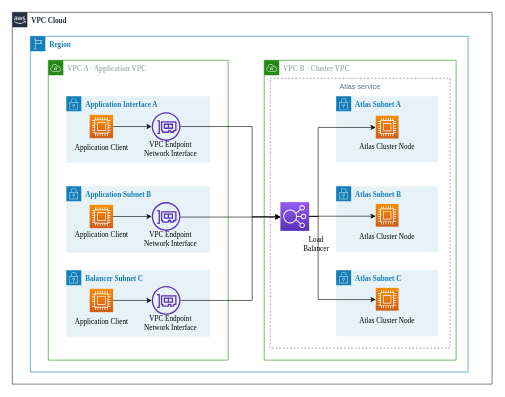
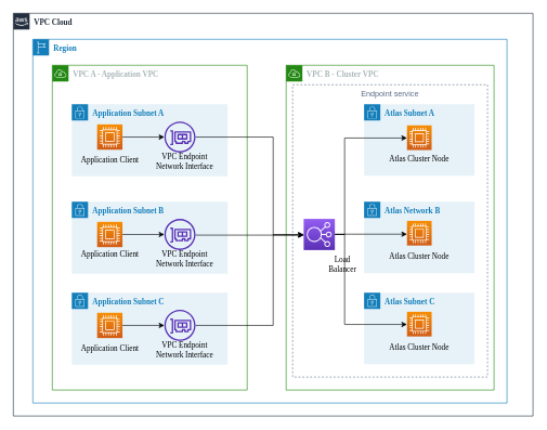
  <mxCell id="0" />
  <mxCell id="1" parent="0" />
  <mxCell id="2" value="&lt;font face=&quot;Akzidenz-Grotesk&quot;&gt;&lt;b&gt;VPC Cloud&lt;/b&gt;&lt;/font&gt;" style="points=[[0,0],[0.25,0],[0.5,0],[0.75,0],[1,0],[1,0.25],[1,0.5],[1,0.75],[1,1],[0.75,1],[0.5,1],[0.25,1],[0,1],[0,0.75],[0,0.5],[0,0.25]];outlineConnect=0;gradientColor=none;html=1;whiteSpace=wrap;fontSize=12;fontStyle=0;shape=mxgraph.aws4.group;grIcon=mxgraph.aws4.group_aws_cloud_alt;strokeColor=#232F3E;fillColor=none;verticalAlign=top;align=left;spacingLeft=30;fontColor=#232F3E;dashed=0;" parent="1" vertex="1"><mxGeometry x="20" y="20" width="800" height="620" as="geometry" /></mxCell>
  <mxCell id="3" value="&lt;b&gt;Region&lt;/b&gt;" style="points=[[0,0],[0.25,0],[0.5,0],[0.75,0],[1,0],[1,0.25],[1,0.5],[1,0.75],[1,1],[0.75,1],[0.5,1],[0.25,1],[0,1],[0,0.75],[0,0.5],[0,0.25]];outlineConnect=0;gradientColor=none;html=1;whiteSpace=wrap;fontSize=12;fontStyle=0;shape=mxgraph.aws4.group;grIcon=mxgraph.aws4.group_region;strokeColor=#147EBA;fillColor=none;verticalAlign=top;align=left;spacingLeft=30;fontColor=#147EBA;dashed=0;fontFamily=Akzidenz-Grotesk;FType=w;" parent="1" vertex="1"><mxGeometry x="50" y="60" width="730" height="560" as="geometry" /></mxCell>
  <mxCell id="4" value="&lt;b&gt;&lt;font face=&quot;Akzidenz-Grotesk&quot;&gt;VPC B - Cluster VPC&lt;/font&gt;&lt;/b&gt;" style="points=[[0,0],[0.25,0],[0.5,0],[0.75,0],[1,0],[1,0.25],[1,0.5],[1,0.75],[1,1],[0.75,1],[0.5,1],[0.25,1],[0,1],[0,0.75],[0,0.5],[0,0.25]];outlineConnect=0;gradientColor=none;html=1;whiteSpace=wrap;fontSize=12;fontStyle=0;shape=mxgraph.aws4.group;grIcon=mxgraph.aws4.group_vpc;strokeColor=#248814;fillColor=none;verticalAlign=top;align=left;spacingLeft=30;fontColor=#AAB7B8;dashed=0;" parent="1" vertex="1"><mxGeometry x="440" y="100" width="320" height="500" as="geometry" /></mxCell>
- <mxCell id="5" value="Atlas service" style="fillColor=none;strokeColor=#5A6C86;dashed=1;verticalAlign=top;fontStyle=0;fontColor=#5A6C86;fontFamily=Helvetica;FType=g;" parent="1" vertex="1"><mxGeometry x="450" y="130" width="300" height="450" as="geometry" /></mxCell>
+ <mxCell id="5" value="Endpoint service" style="fillColor=none;strokeColor=#5A6C86;dashed=1;verticalAlign=top;fontStyle=0;fontColor=#5A6C86;fontFamily=Helvetica;FType=g;" parent="1" vertex="1"><mxGeometry x="450" y="130" width="300" height="450" as="geometry" /></mxCell>
  <mxCell id="6" value="&lt;b&gt;&lt;font face=&quot;Akzidenz-Grotesk&quot;&gt;VPC A - Application VPC&lt;/font&gt;&lt;/b&gt;" style="points=[[0,0],[0.25,0],[0.5,0],[0.75,0],[1,0],[1,0.25],[1,0.5],[1,0.75],[1,1],[0.75,1],[0.5,1],[0.25,1],[0,1],[0,0.75],[0,0.5],[0,0.25]];outlineConnect=0;gradientColor=none;html=1;whiteSpace=wrap;fontSize=12;fontStyle=0;shape=mxgraph.aws4.group;grIcon=mxgraph.aws4.group_vpc;strokeColor=#248814;fillColor=none;verticalAlign=top;align=left;spacingLeft=30;fontColor=#AAB7B8;dashed=0;" parent="1" vertex="1"><mxGeometry x="80" y="100" width="300" height="500" as="geometry" /></mxCell>
- <mxCell id="7" value="&lt;b&gt;&lt;font face=&quot;Akzidenz-Grotesk&quot;&gt;Application Interface A&lt;/font&gt;&lt;br&gt;&lt;/b&gt;" style="points=[[0,0],[0.25,0],[0.5,0],[0.75,0],[1,0],[1,0.25],[1,0.5],[1,0.75],[1,1],[0.75,1],[0.5,1],[0.25,1],[0,1],[0,0.75],[0,0.5],[0,0.25]];outlineConnect=0;gradientColor=none;html=1;whiteSpace=wrap;fontSize=12;fontStyle=0;shape=mxgraph.aws4.group;grIcon=mxgraph.aws4.group_security_group;grStroke=0;strokeColor=#147EBA;fillColor=#E6F2F8;verticalAlign=top;align=left;spacingLeft=30;fontColor=#147EBA;dashed=0;" parent="1" vertex="1"><mxGeometry x="110" y="160" width="240" height="111" as="geometry" /></mxCell>
+ <mxCell id="7" value="&lt;b&gt;&lt;font face=&quot;Akzidenz-Grotesk&quot;&gt;Application Subnet A&lt;/font&gt;&lt;br&gt;&lt;/b&gt;" style="points=[[0,0],[0.25,0],[0.5,0],[0.75,0],[1,0],[1,0.25],[1,0.5],[1,0.75],[1,1],[0.75,1],[0.5,1],[0.25,1],[0,1],[0,0.75],[0,0.5],[0,0.25]];outlineConnect=0;gradientColor=none;html=1;whiteSpace=wrap;fontSize=12;fontStyle=0;shape=mxgraph.aws4.group;grIcon=mxgraph.aws4.group_security_group;grStroke=0;strokeColor=#147EBA;fillColor=#E6F2F8;verticalAlign=top;align=left;spacingLeft=30;fontColor=#147EBA;dashed=0;" parent="1" vertex="1"><mxGeometry x="110" y="160" width="240" height="111" as="geometry" /></mxCell>
  <mxCell id="8" value="&lt;b&gt;&lt;font face=&quot;Akzidenz-Grotesk&quot;&gt;Atlas Subnet A&lt;/font&gt;&lt;/b&gt;" style="points=[[0,0],[0.25,0],[0.5,0],[0.75,0],[1,0],[1,0.25],[1,0.5],[1,0.75],[1,1],[0.75,1],[0.5,1],[0.25,1],[0,1],[0,0.75],[0,0.5],[0,0.25]];outlineConnect=0;gradientColor=none;html=1;whiteSpace=wrap;fontSize=12;fontStyle=0;shape=mxgraph.aws4.group;grIcon=mxgraph.aws4.group_security_group;grStroke=0;strokeColor=#147EBA;fillColor=#E6F2F8;verticalAlign=top;align=left;spacingLeft=30;fontColor=#147EBA;dashed=0;" parent="1" vertex="1"><mxGeometry x="560" y="160" width="170" height="110" as="geometry" /></mxCell>
  <mxCell id="9" value="" style="edgeStyle=orthogonalEdgeStyle;rounded=0;orthogonalLoop=1;jettySize=auto;html=1;" parent="1" source="10" target="12" edge="1"><mxGeometry relative="1" as="geometry" /></mxCell>
  <mxCell id="10" value="" style="outlineConnect=0;fontColor=#232F3E;gradientColor=#F78E04;gradientDirection=north;fillColor=#D05C17;strokeColor=#ffffff;dashed=0;verticalLabelPosition=bottom;verticalAlign=top;align=center;html=1;fontSize=12;fontStyle=0;aspect=fixed;shape=mxgraph.aws4.resourceIcon;resIcon=mxgraph.aws4.compute;" parent="1" vertex="1"><mxGeometry x="149" y="191" width="39" height="39" as="geometry" /></mxCell>
  <mxCell id="11" style="edgeStyle=orthogonalEdgeStyle;rounded=0;orthogonalLoop=1;jettySize=auto;html=1;" edge="1" parent="1" source="12" target="14"><mxGeometry relative="1" as="geometry"><Array as="points"><mxPoint x="420" y="211" /><mxPoint x="420" y="361" /></Array></mxGeometry></mxCell>
  <mxCell id="12" value="" style="outlineConnect=0;fontColor=#232F3E;gradientColor=none;fillColor=#5A30B5;strokeColor=none;dashed=0;verticalLabelPosition=bottom;verticalAlign=top;align=center;html=1;fontSize=12;fontStyle=0;aspect=fixed;pointerEvents=1;shape=mxgraph.aws4.elastic_network_interface;" parent="1" vertex="1"><mxGeometry x="252.48" y="186.5" width="48" height="48" as="geometry" /></mxCell>
  <mxCell id="13" style="edgeStyle=orthogonalEdgeStyle;rounded=0;orthogonalLoop=1;jettySize=auto;html=1;" edge="1" parent="1" source="14" target="15"><mxGeometry relative="1" as="geometry"><Array as="points"><mxPoint x="530" y="361" /><mxPoint x="530" y="212" /></Array></mxGeometry></mxCell>
  <mxCell id="14" value="" style="outlineConnect=0;fontColor=#232F3E;gradientColor=#945DF2;gradientDirection=north;fillColor=#5A30B5;strokeColor=#ffffff;dashed=0;verticalLabelPosition=bottom;verticalAlign=top;align=center;html=1;fontSize=12;fontStyle=0;aspect=fixed;shape=mxgraph.aws4.resourceIcon;resIcon=mxgraph.aws4.elastic_load_balancing;" parent="1" vertex="1"><mxGeometry x="467" y="336.5" width="48" height="48" as="geometry" /></mxCell>
  <mxCell id="15" value="" style="outlineConnect=0;fontColor=#232F3E;gradientColor=#F78E04;gradientDirection=north;fillColor=#D05C17;strokeColor=#ffffff;dashed=0;verticalLabelPosition=bottom;verticalAlign=top;align=center;html=1;fontSize=12;fontStyle=0;aspect=fixed;shape=mxgraph.aws4.resourceIcon;resIcon=mxgraph.aws4.compute;" parent="1" vertex="1"><mxGeometry x="626" y="192.5" width="38" height="38" as="geometry" /></mxCell>
  <mxCell id="16" value="&lt;font face=&quot;Akzidenz-Grotesk&quot;&gt;Atlas Cluster Node&lt;/font&gt;" style="text;html=1;strokeColor=none;fillColor=none;align=center;verticalAlign=middle;whiteSpace=wrap;rounded=0;" parent="1" vertex="1"><mxGeometry x="580" y="230" width="130" height="30" as="geometry" /></mxCell>
  <mxCell id="17" value="&lt;font face=&quot;Akzidenz-Grotesk&quot;&gt;Application Client&lt;/font&gt;" style="text;html=1;strokeColor=none;fillColor=none;align=center;verticalAlign=middle;whiteSpace=wrap;rounded=0;" parent="1" vertex="1"><mxGeometry x="118.5" y="231" width="100" height="30" as="geometry" /></mxCell>
  <mxCell id="18" value="&lt;font face=&quot;Akzidenz-Grotesk&quot;&gt;VPC Endpoint Network Interface&lt;/font&gt;" style="text;html=1;strokeColor=none;fillColor=none;align=center;verticalAlign=middle;whiteSpace=wrap;rounded=0;" parent="1" vertex="1"><mxGeometry x="232" y="237.5" width="104" height="20" as="geometry" /></mxCell>
  <mxCell id="19" value="&lt;font face=&quot;Akzidenz-Grotesk&quot;&gt;Load Balancer&lt;/font&gt;" style="text;html=1;strokeColor=none;fillColor=none;align=center;verticalAlign=middle;whiteSpace=wrap;rounded=0;" parent="1" vertex="1"><mxGeometry x="500" y="395.75" width="54" height="23.25" as="geometry" /></mxCell>
  <mxCell id="20" value="&lt;b&gt;&lt;font face=&quot;Akzidenz-Grotesk&quot;&gt;Application Subnet B&lt;/font&gt;&lt;br&gt;&lt;/b&gt;" style="points=[[0,0],[0.25,0],[0.5,0],[0.75,0],[1,0],[1,0.25],[1,0.5],[1,0.75],[1,1],[0.75,1],[0.5,1],[0.25,1],[0,1],[0,0.75],[0,0.5],[0,0.25]];outlineConnect=0;gradientColor=none;html=1;whiteSpace=wrap;fontSize=12;fontStyle=0;shape=mxgraph.aws4.group;grIcon=mxgraph.aws4.group_security_group;grStroke=0;strokeColor=#147EBA;fillColor=#E6F2F8;verticalAlign=top;align=left;spacingLeft=30;fontColor=#147EBA;dashed=0;" vertex="1" parent="1"><mxGeometry x="110" y="310" width="240" height="111" as="geometry" /></mxCell>
  <mxCell id="21" value="" style="edgeStyle=orthogonalEdgeStyle;rounded=0;orthogonalLoop=1;jettySize=auto;html=1;" edge="1" parent="1" source="22" target="24"><mxGeometry relative="1" as="geometry" /></mxCell>
  <mxCell id="22" value="" style="outlineConnect=0;fontColor=#232F3E;gradientColor=#F78E04;gradientDirection=north;fillColor=#D05C17;strokeColor=#ffffff;dashed=0;verticalLabelPosition=bottom;verticalAlign=top;align=center;html=1;fontSize=12;fontStyle=0;aspect=fixed;shape=mxgraph.aws4.resourceIcon;resIcon=mxgraph.aws4.compute;" vertex="1" parent="1"><mxGeometry x="149" y="341" width="39" height="39" as="geometry" /></mxCell>
  <mxCell id="23" style="edgeStyle=orthogonalEdgeStyle;rounded=0;orthogonalLoop=1;jettySize=auto;html=1;" edge="1" parent="1"><mxGeometry relative="1" as="geometry"><mxPoint x="300.48" y="361.5" as="sourcePoint" /><mxPoint x="467" y="361.5" as="targetPoint" /><Array as="points"><mxPoint x="430" y="362" /><mxPoint x="430" y="362" /></Array></mxGeometry></mxCell>
  <mxCell id="24" value="" style="outlineConnect=0;fontColor=#232F3E;gradientColor=none;fillColor=#5A30B5;strokeColor=none;dashed=0;verticalLabelPosition=bottom;verticalAlign=top;align=center;html=1;fontSize=12;fontStyle=0;aspect=fixed;pointerEvents=1;shape=mxgraph.aws4.elastic_network_interface;" vertex="1" parent="1"><mxGeometry x="252.48" y="336.5" width="48" height="48" as="geometry" /></mxCell>
  <mxCell id="25" value="&lt;font face=&quot;Akzidenz-Grotesk&quot;&gt;Application Client&lt;/font&gt;" style="text;html=1;strokeColor=none;fillColor=none;align=center;verticalAlign=middle;whiteSpace=wrap;rounded=0;" vertex="1" parent="1"><mxGeometry x="118.5" y="376" width="100" height="30" as="geometry" /></mxCell>
  <mxCell id="26" value="&lt;font face=&quot;Akzidenz-Grotesk&quot;&gt;VPC Endpoint Network Interface&lt;/font&gt;" style="text;html=1;strokeColor=none;fillColor=none;align=center;verticalAlign=middle;whiteSpace=wrap;rounded=0;" vertex="1" parent="1"><mxGeometry x="232" y="387.5" width="104" height="20" as="geometry" /></mxCell>
- <mxCell id="27" value="&lt;b&gt;&lt;font face=&quot;Akzidenz-Grotesk&quot;&gt;Balancer Subnet C&lt;/font&gt;&lt;br&gt;&lt;/b&gt;" style="points=[[0,0],[0.25,0],[0.5,0],[0.75,0],[1,0],[1,0.25],[1,0.5],[1,0.75],[1,1],[0.75,1],[0.5,1],[0.25,1],[0,1],[0,0.75],[0,0.5],[0,0.25]];outlineConnect=0;gradientColor=none;html=1;whiteSpace=wrap;fontSize=12;fontStyle=0;shape=mxgraph.aws4.group;grIcon=mxgraph.aws4.group_security_group;grStroke=0;strokeColor=#147EBA;fillColor=#E6F2F8;verticalAlign=top;align=left;spacingLeft=30;fontColor=#147EBA;dashed=0;" vertex="1" parent="1"><mxGeometry x="110" y="450" width="240" height="111" as="geometry" /></mxCell>
+ <mxCell id="27" value="&lt;b&gt;&lt;font face=&quot;Akzidenz-Grotesk&quot;&gt;Application Subnet C&lt;/font&gt;&lt;br&gt;&lt;/b&gt;" style="points=[[0,0],[0.25,0],[0.5,0],[0.75,0],[1,0],[1,0.25],[1,0.5],[1,0.75],[1,1],[0.75,1],[0.5,1],[0.25,1],[0,1],[0,0.75],[0,0.5],[0,0.25]];outlineConnect=0;gradientColor=none;html=1;whiteSpace=wrap;fontSize=12;fontStyle=0;shape=mxgraph.aws4.group;grIcon=mxgraph.aws4.group_security_group;grStroke=0;strokeColor=#147EBA;fillColor=#E6F2F8;verticalAlign=top;align=left;spacingLeft=30;fontColor=#147EBA;dashed=0;" vertex="1" parent="1"><mxGeometry x="110" y="450" width="240" height="111" as="geometry" /></mxCell>
  <mxCell id="28" value="" style="edgeStyle=orthogonalEdgeStyle;rounded=0;orthogonalLoop=1;jettySize=auto;html=1;" edge="1" parent="1" source="29" target="31"><mxGeometry relative="1" as="geometry" /></mxCell>
  <mxCell id="29" value="" style="outlineConnect=0;fontColor=#232F3E;gradientColor=#F78E04;gradientDirection=north;fillColor=#D05C17;strokeColor=#ffffff;dashed=0;verticalLabelPosition=bottom;verticalAlign=top;align=center;html=1;fontSize=12;fontStyle=0;aspect=fixed;shape=mxgraph.aws4.resourceIcon;resIcon=mxgraph.aws4.compute;" vertex="1" parent="1"><mxGeometry x="149" y="481" width="39" height="39" as="geometry" /></mxCell>
  <mxCell id="30" style="edgeStyle=orthogonalEdgeStyle;rounded=0;orthogonalLoop=1;jettySize=auto;html=1;" edge="1" parent="1" source="31" target="14"><mxGeometry relative="1" as="geometry"><Array as="points"><mxPoint x="420" y="501" /><mxPoint x="420" y="361" /></Array></mxGeometry></mxCell>
  <mxCell id="31" value="" style="outlineConnect=0;fontColor=#232F3E;gradientColor=none;fillColor=#5A30B5;strokeColor=none;dashed=0;verticalLabelPosition=bottom;verticalAlign=top;align=center;html=1;fontSize=12;fontStyle=0;aspect=fixed;pointerEvents=1;shape=mxgraph.aws4.elastic_network_interface;" vertex="1" parent="1"><mxGeometry x="252.48" y="476.5" width="48" height="48" as="geometry" /></mxCell>
  <mxCell id="32" value="&lt;font face=&quot;Akzidenz-Grotesk&quot;&gt;Application Client&lt;br&gt;&lt;/font&gt;" style="text;html=1;strokeColor=none;fillColor=none;align=center;verticalAlign=middle;whiteSpace=wrap;rounded=0;" vertex="1" parent="1"><mxGeometry x="118.5" y="521" width="100" height="30" as="geometry" /></mxCell>
  <mxCell id="33" value="&lt;font face=&quot;Akzidenz-Grotesk&quot;&gt;VPC Endpoint Network Interface&lt;/font&gt;" style="text;html=1;strokeColor=none;fillColor=none;align=center;verticalAlign=middle;whiteSpace=wrap;rounded=0;" vertex="1" parent="1"><mxGeometry x="232" y="527.5" width="104" height="20" as="geometry" /></mxCell>
- <mxCell id="34" value="&lt;b&gt;&lt;font face=&quot;Akzidenz-Grotesk&quot;&gt;Atlas Subnet B&lt;/font&gt;&lt;/b&gt;" style="points=[[0,0],[0.25,0],[0.5,0],[0.75,0],[1,0],[1,0.25],[1,0.5],[1,0.75],[1,1],[0.75,1],[0.5,1],[0.25,1],[0,1],[0,0.75],[0,0.5],[0,0.25]];outlineConnect=0;gradientColor=none;html=1;whiteSpace=wrap;fontSize=12;fontStyle=0;shape=mxgraph.aws4.group;grIcon=mxgraph.aws4.group_security_group;grStroke=0;strokeColor=#147EBA;fillColor=#E6F2F8;verticalAlign=top;align=left;spacingLeft=30;fontColor=#147EBA;dashed=0;" vertex="1" parent="1"><mxGeometry x="560" y="310" width="170" height="110" as="geometry" /></mxCell>
+ <mxCell id="34" value="&lt;b&gt;&lt;font face=&quot;Akzidenz-Grotesk&quot;&gt;Atlas Network B&lt;/font&gt;&lt;/b&gt;" style="points=[[0,0],[0.25,0],[0.5,0],[0.75,0],[1,0],[1,0.25],[1,0.5],[1,0.75],[1,1],[0.75,1],[0.5,1],[0.25,1],[0,1],[0,0.75],[0,0.5],[0,0.25]];outlineConnect=0;gradientColor=none;html=1;whiteSpace=wrap;fontSize=12;fontStyle=0;shape=mxgraph.aws4.group;grIcon=mxgraph.aws4.group_security_group;grStroke=0;strokeColor=#147EBA;fillColor=#E6F2F8;verticalAlign=top;align=left;spacingLeft=30;fontColor=#147EBA;dashed=0;" vertex="1" parent="1"><mxGeometry x="560" y="310" width="170" height="110" as="geometry" /></mxCell>
  <mxCell id="35" value="&lt;font face=&quot;Akzidenz-Grotesk&quot;&gt;Atlas Cluster Node&lt;/font&gt;" style="text;html=1;strokeColor=none;fillColor=none;align=center;verticalAlign=middle;whiteSpace=wrap;rounded=0;" vertex="1" parent="1"><mxGeometry x="580" y="380" width="130" height="30" as="geometry" /></mxCell>
  <mxCell id="36" value="" style="outlineConnect=0;fontColor=#232F3E;gradientColor=#F78E04;gradientDirection=north;fillColor=#D05C17;strokeColor=#ffffff;dashed=0;verticalLabelPosition=bottom;verticalAlign=top;align=center;html=1;fontSize=12;fontStyle=0;aspect=fixed;shape=mxgraph.aws4.resourceIcon;resIcon=mxgraph.aws4.compute;" vertex="1" parent="1"><mxGeometry x="626" y="339.5" width="38" height="38" as="geometry" /></mxCell>
  <mxCell id="37" value="&lt;b&gt;&lt;font face=&quot;Akzidenz-Grotesk&quot;&gt;Atlas Subnet C&lt;/font&gt;&lt;/b&gt;" style="points=[[0,0],[0.25,0],[0.5,0],[0.75,0],[1,0],[1,0.25],[1,0.5],[1,0.75],[1,1],[0.75,1],[0.5,1],[0.25,1],[0,1],[0,0.75],[0,0.5],[0,0.25]];outlineConnect=0;gradientColor=none;html=1;whiteSpace=wrap;fontSize=12;fontStyle=0;shape=mxgraph.aws4.group;grIcon=mxgraph.aws4.group_security_group;grStroke=0;strokeColor=#147EBA;fillColor=#E6F2F8;verticalAlign=top;align=left;spacingLeft=30;fontColor=#147EBA;dashed=0;" vertex="1" parent="1"><mxGeometry x="560" y="450" width="170" height="110" as="geometry" /></mxCell>
  <mxCell id="38" value="&lt;font face=&quot;Akzidenz-Grotesk&quot;&gt;Atlas Cluster Node&lt;/font&gt;" style="text;html=1;strokeColor=none;fillColor=none;align=center;verticalAlign=middle;whiteSpace=wrap;rounded=0;" vertex="1" parent="1"><mxGeometry x="580" y="520" width="130" height="30" as="geometry" /></mxCell>
  <mxCell id="39" value="" style="outlineConnect=0;fontColor=#232F3E;gradientColor=#F78E04;gradientDirection=north;fillColor=#D05C17;strokeColor=#ffffff;dashed=0;verticalLabelPosition=bottom;verticalAlign=top;align=center;html=1;fontSize=12;fontStyle=0;aspect=fixed;shape=mxgraph.aws4.resourceIcon;resIcon=mxgraph.aws4.compute;" vertex="1" parent="1"><mxGeometry x="626" y="479.5" width="38" height="38" as="geometry" /></mxCell>
  <mxCell id="40" style="edgeStyle=orthogonalEdgeStyle;rounded=0;orthogonalLoop=1;jettySize=auto;html=1;" edge="1" parent="1"><mxGeometry relative="1" as="geometry"><mxPoint x="515" y="360.5" as="sourcePoint" /><mxPoint x="626" y="499" as="targetPoint" /><Array as="points"><mxPoint x="530" y="361" /><mxPoint x="530" y="499" /></Array></mxGeometry></mxCell>
  <mxCell id="41" style="edgeStyle=orthogonalEdgeStyle;rounded=0;orthogonalLoop=1;jettySize=auto;html=1;" edge="1" parent="1"><mxGeometry relative="1" as="geometry"><mxPoint x="515" y="360" as="sourcePoint" /><mxPoint x="626" y="360" as="targetPoint" /><Array as="points"><mxPoint x="540" y="360" /><mxPoint x="540" y="360" /></Array></mxGeometry></mxCell>
